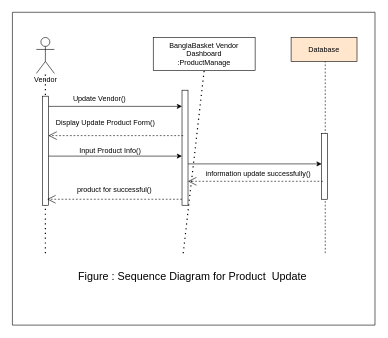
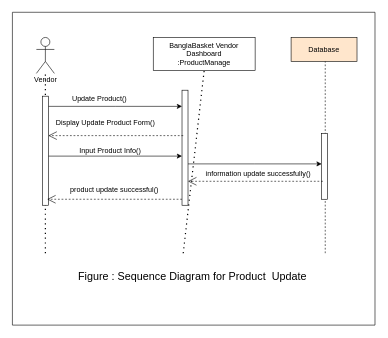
  <mxCell id="0" />
  <mxCell id="1" parent="0" />
  <mxCell id="2" value="Vendor" style="text;html=1;align=center;verticalAlign=middle;resizable=0;points=[];autosize=1;strokeColor=none;fillColor=none;" parent="1" vertex="1"><mxGeometry x="45" y="118" width="60" height="30" as="geometry" /></mxCell>
  <mxCell id="3" value="BanglaBasket Vendor Dashboard&lt;br&gt;:ProductManage" style="html=1;whiteSpace=wrap;" parent="1" vertex="1"><mxGeometry x="255" y="62" width="170" height="55" as="geometry" /></mxCell>
  <mxCell id="4" value="Database" style="html=1;whiteSpace=wrap;fillColor=#ffe6cc;" parent="1" vertex="1"><mxGeometry x="485" y="62" width="110" height="40" as="geometry" /></mxCell>
  <mxCell id="5" value="" style="endArrow=none;dashed=1;html=1;strokeWidth=1;rounded=0;entryX=0.5;entryY=1;entryDx=0;entryDy=0;" parent="1" edge="1"><mxGeometry width="50" height="50" relative="1" as="geometry"><mxPoint x="542" y="422" as="sourcePoint" /><mxPoint x="542" y="102" as="targetPoint" /></mxGeometry></mxCell>
  <mxCell id="6" value="&lt;font style=&quot;font-size: 18px;&quot;&gt;Figure : Sequence Diagram for Product&amp;nbsp; Update&lt;/font&gt;" style="text;html=1;align=center;verticalAlign=middle;resizable=0;points=[];autosize=1;strokeColor=none;fillColor=none;" parent="1" vertex="1"><mxGeometry x="120" y="442" width="400" height="40" as="geometry" /></mxCell>
  <mxCell id="7" value="" style="shape=umlActor;verticalLabelPosition=bottom;verticalAlign=top;html=1;outlineConnect=0;" parent="1" vertex="1"><mxGeometry x="60" y="62" width="30" height="60" as="geometry" /></mxCell>
  <mxCell id="8" value="" style="endArrow=none;dashed=1;html=1;dashPattern=1 3;strokeWidth=2;rounded=0;" parent="1" target="7" edge="1"><mxGeometry width="50" height="50" relative="1" as="geometry"><mxPoint x="75" y="422" as="sourcePoint" /><mxPoint x="135" y="212" as="targetPoint" /></mxGeometry></mxCell>
  <mxCell id="9" value="" style="endArrow=none;dashed=1;html=1;dashPattern=1 3;strokeWidth=2;rounded=0;entryX=0.5;entryY=1;entryDx=0;entryDy=0;" parent="1" target="3" edge="1"><mxGeometry width="50" height="50" relative="1" as="geometry"><mxPoint x="305" y="422" as="sourcePoint" /><mxPoint x="405" y="182" as="targetPoint" /></mxGeometry></mxCell>
  <mxCell id="10" style="edgeStyle=elbowEdgeStyle;rounded=0;orthogonalLoop=1;jettySize=auto;html=1;elbow=vertical;curved=0;" parent="1" edge="1"><mxGeometry relative="1" as="geometry"><mxPoint x="80" y="177" as="sourcePoint" /><mxPoint x="303" y="177" as="targetPoint" /></mxGeometry></mxCell>
  <mxCell id="11" style="edgeStyle=elbowEdgeStyle;rounded=0;orthogonalLoop=1;jettySize=auto;html=1;elbow=vertical;curved=0;" parent="1" edge="1"><mxGeometry relative="1" as="geometry"><mxPoint x="80" y="260" as="sourcePoint" /><mxPoint x="303" y="260" as="targetPoint" /></mxGeometry></mxCell>
  <mxCell id="12" value="" style="html=1;points=[];perimeter=orthogonalPerimeter;outlineConnect=0;targetShapes=umlLifeline;portConstraint=eastwest;newEdgeStyle={&quot;edgeStyle&quot;:&quot;elbowEdgeStyle&quot;,&quot;elbow&quot;:&quot;vertical&quot;,&quot;curved&quot;:0,&quot;rounded&quot;:0};" parent="1" vertex="1"><mxGeometry x="70" y="160" width="10" height="182" as="geometry" /></mxCell>
  <mxCell id="13" style="edgeStyle=elbowEdgeStyle;rounded=0;orthogonalLoop=1;jettySize=auto;html=1;elbow=vertical;curved=0;" parent="1" edge="1"><mxGeometry relative="1" as="geometry"><mxPoint x="313" y="273" as="sourcePoint" /><mxPoint x="536" y="273" as="targetPoint" /></mxGeometry></mxCell>
  <mxCell id="14" value="" style="html=1;points=[];perimeter=orthogonalPerimeter;outlineConnect=0;targetShapes=umlLifeline;portConstraint=eastwest;newEdgeStyle={&quot;edgeStyle&quot;:&quot;elbowEdgeStyle&quot;,&quot;elbow&quot;:&quot;vertical&quot;,&quot;curved&quot;:0,&quot;rounded&quot;:0};" parent="1" vertex="1"><mxGeometry x="303" y="150" width="10" height="192" as="geometry" /></mxCell>
- <mxCell id="15" value="Update Vendor()" style="text;html=1;align=center;verticalAlign=middle;resizable=0;points=[];autosize=1;strokeColor=none;fillColor=none;" parent="1" vertex="1"><mxGeometry x="110" y="150" width="110" height="30" as="geometry" /></mxCell>
+ <mxCell id="15" value="Update Product()" style="text;html=1;align=center;verticalAlign=middle;resizable=0;points=[];autosize=1;strokeColor=none;fillColor=none;" parent="1" vertex="1"><mxGeometry x="110" y="150" width="110" height="30" as="geometry" /></mxCell>
  <mxCell id="16" value="" style="endArrow=open;endSize=12;dashed=1;html=1;rounded=0;exitX=0.2;exitY=0.9;exitDx=0;exitDy=0;exitPerimeter=0;" parent="1" edge="1"><mxGeometry width="160" relative="1" as="geometry"><mxPoint x="305" y="225.8" as="sourcePoint" /><mxPoint x="80" y="225.8" as="targetPoint" /></mxGeometry></mxCell>
  <mxCell id="17" value="Display Update Product Form()" style="text;html=1;align=center;verticalAlign=middle;resizable=0;points=[];autosize=1;strokeColor=none;fillColor=none;" parent="1" vertex="1"><mxGeometry x="80" y="190" width="190" height="30" as="geometry" /></mxCell>
  <mxCell id="18" value="Input Product Info()" style="text;html=1;align=center;verticalAlign=middle;resizable=0;points=[];autosize=1;strokeColor=none;fillColor=none;" parent="1" vertex="1"><mxGeometry x="118" y="236" width="130" height="30" as="geometry" /></mxCell>
  <mxCell id="19" value="" style="html=1;points=[];perimeter=orthogonalPerimeter;outlineConnect=0;targetShapes=umlLifeline;portConstraint=eastwest;newEdgeStyle={&quot;edgeStyle&quot;:&quot;elbowEdgeStyle&quot;,&quot;elbow&quot;:&quot;vertical&quot;,&quot;curved&quot;:0,&quot;rounded&quot;:0};" parent="1" vertex="1"><mxGeometry x="536" y="222" width="10" height="110" as="geometry" /></mxCell>
  <mxCell id="20" value="" style="endArrow=open;endSize=12;dashed=1;html=1;rounded=0;exitX=0.2;exitY=0.9;exitDx=0;exitDy=0;exitPerimeter=0;" parent="1" edge="1"><mxGeometry width="160" relative="1" as="geometry"><mxPoint x="538" y="302" as="sourcePoint" /><mxPoint x="313" y="302" as="targetPoint" /></mxGeometry></mxCell>
  <mxCell id="21" value="information update successfully()" style="text;html=1;align=center;verticalAlign=middle;resizable=0;points=[];autosize=1;strokeColor=none;fillColor=none;" parent="1" vertex="1"><mxGeometry x="330" y="275" width="200" height="30" as="geometry" /></mxCell>
  <mxCell id="22" value="" style="endArrow=open;endSize=12;dashed=1;html=1;rounded=0;exitX=0.2;exitY=0.9;exitDx=0;exitDy=0;exitPerimeter=0;" parent="1" edge="1"><mxGeometry width="160" relative="1" as="geometry"><mxPoint x="303" y="332" as="sourcePoint" /><mxPoint x="78" y="332" as="targetPoint" /></mxGeometry></mxCell>
- <mxCell id="23" value="product for successful()" style="text;html=1;align=center;verticalAlign=middle;resizable=0;points=[];autosize=1;strokeColor=none;fillColor=none;" parent="1" vertex="1"><mxGeometry x="105" y="302" width="170" height="30" as="geometry" /></mxCell>
+ <mxCell id="23" value="product update successful()" style="text;html=1;align=center;verticalAlign=middle;resizable=0;points=[];autosize=1;strokeColor=none;fillColor=none;" parent="1" vertex="1"><mxGeometry x="105" y="302" width="170" height="30" as="geometry" /></mxCell>
  <mxCell id="24" value="" style="swimlane;startSize=0;" vertex="1" parent="1"><mxGeometry x="20" y="20" width="605" height="522" as="geometry" /></mxCell>
